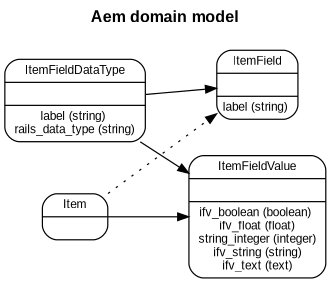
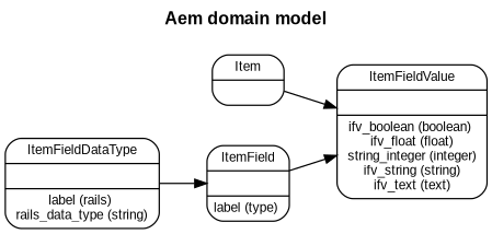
  digraph {
    concentrate=true
    fontname="Arial Bold"
    fontsize=13
    label="Aem domain model\n\n"
    labelloc=t
    nodesep=0.4
    rankdir=LR
    ranksep=0.5
    node [fontname=Arial fontsize=10 margin="0.07,0.05" penwidth=1.0 shape=Mrecord]
    edge [arrowhead=normal arrowsize=0.9 arrowtail=none dir=both fontname=Arial fontsize=7 labelangle=32 labeldistance=1.8 penwidth=1.0 weight=2]
    n1 [label="Item|"]
-   n2 [label="ItemField|| {  label (string) \n  } "]
+   n2 [label="ItemField|| {  label (type) \n  } "]
    n3 [label="ItemFieldValue|| {  ifv_boolean (boolean) \n  ifv_float (float) \n  string_integer (integer) \n  ifv_string (string) \n  ifv_text (text) \n  } "]
-   n4 [label="ItemFieldDataType|| {  label (string) \n  rails_data_type (string) \n  } "]
+   n4 [label="ItemFieldDataType|| {  label (rails) \n  rails_data_type (string) \n  } "]
    n1 -> n2 [constraint=false style=dotted]
    n1 -> n3
-   n4 -> n3
+   n2 -> n3
    n4 -> n2
  }
